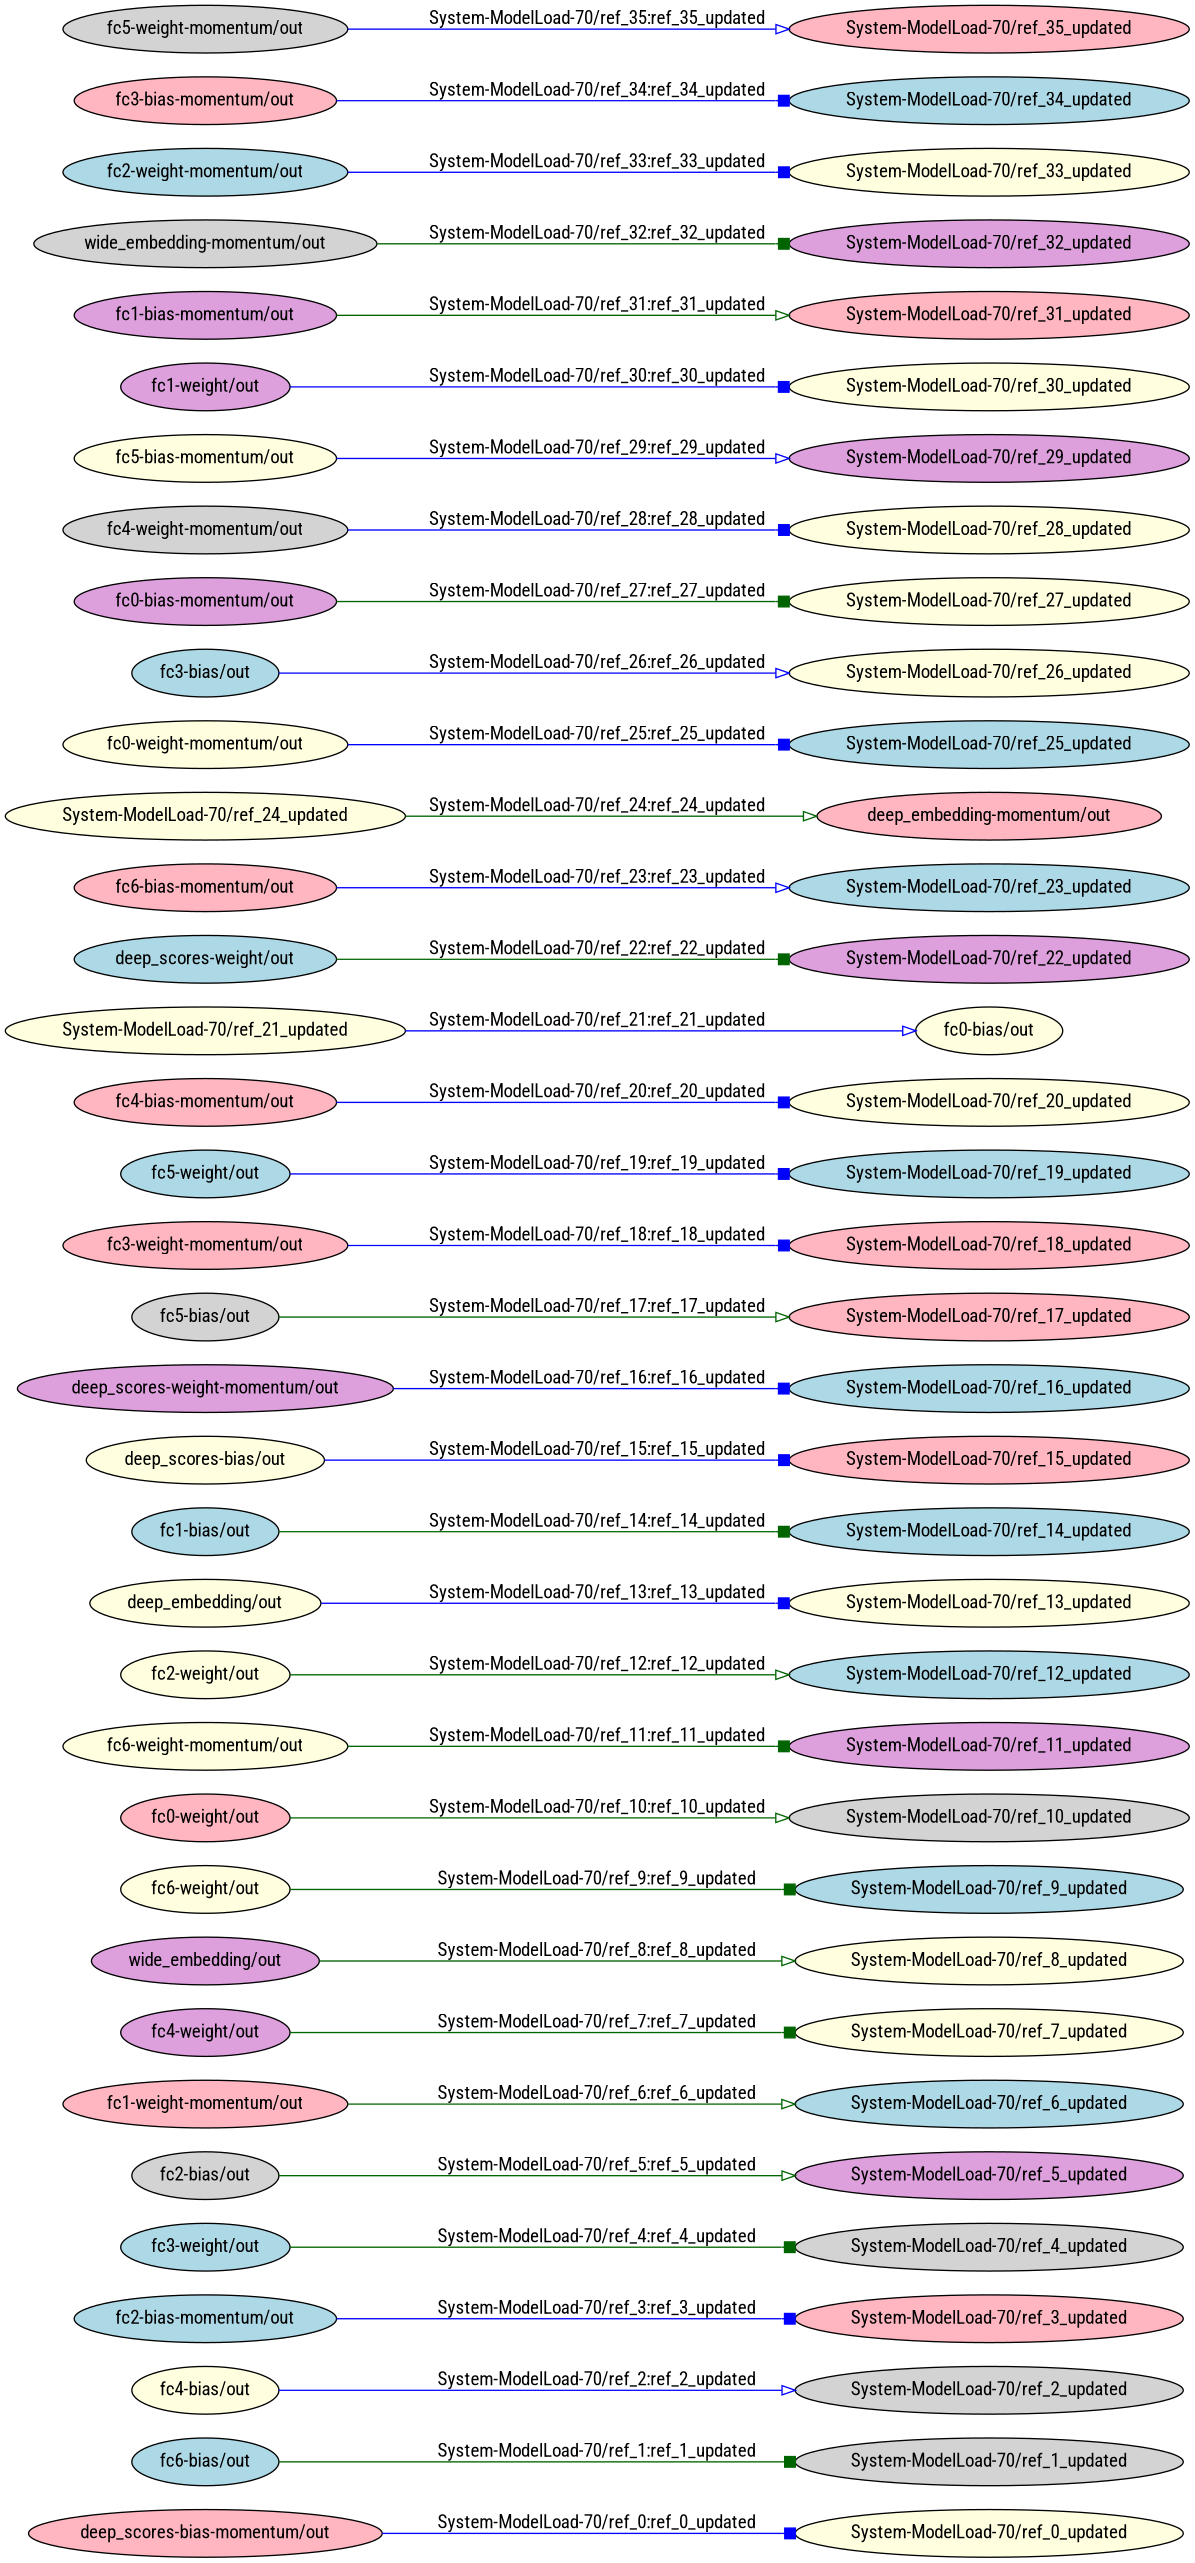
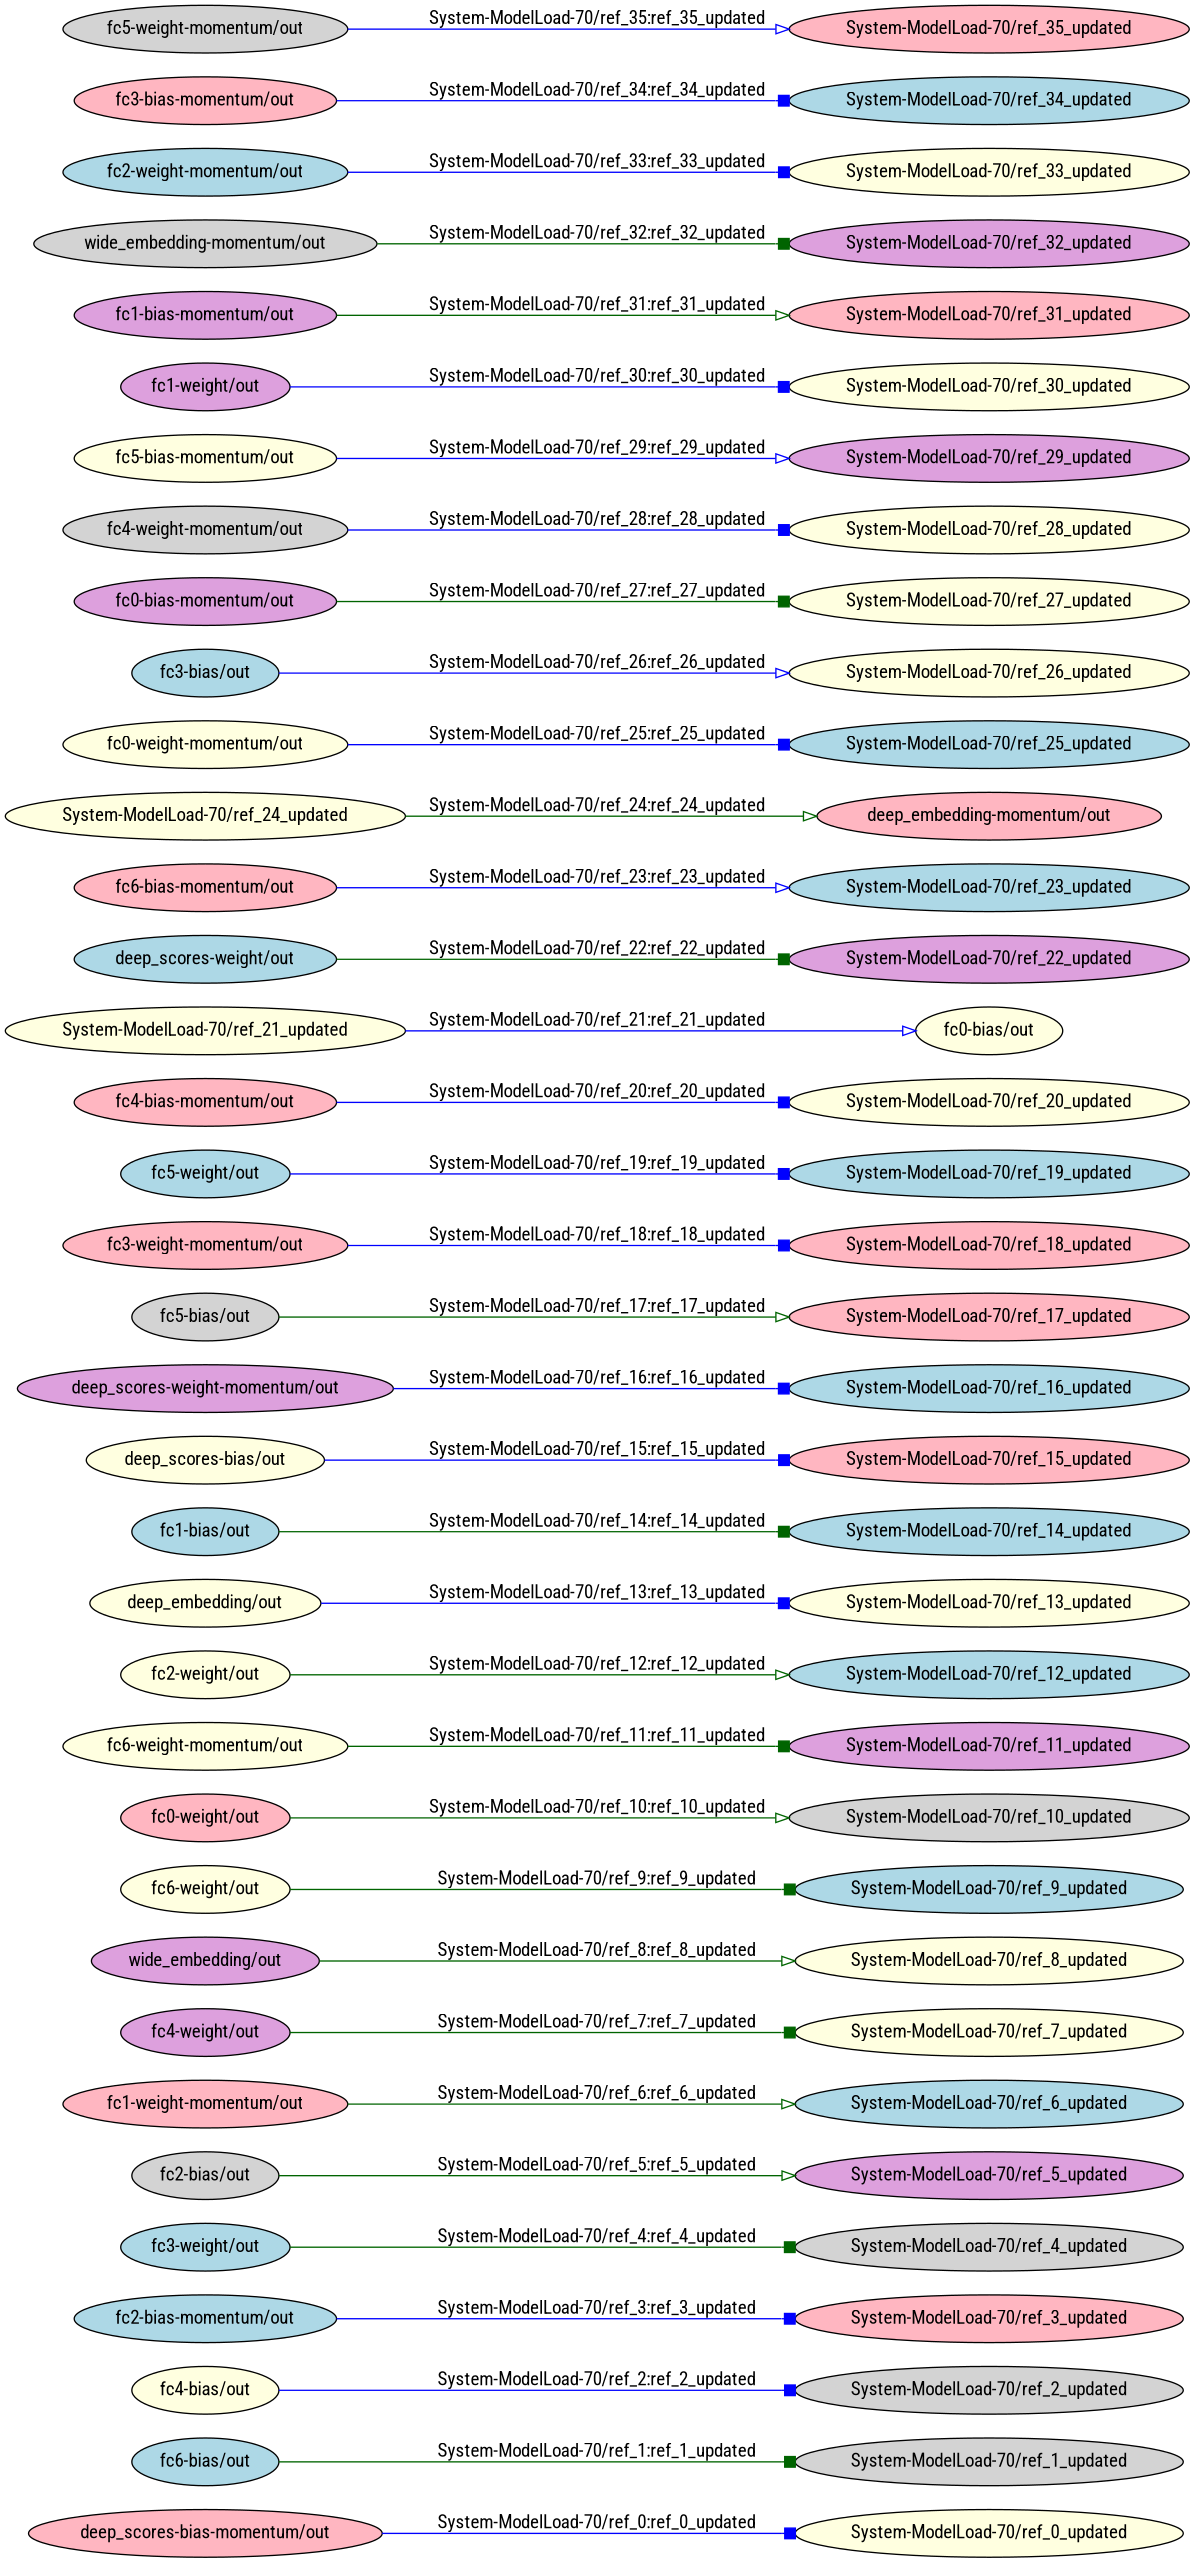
  digraph {
    fontname="Roboto Condensed"
    rankdir=LR
    node [fillcolor=lightyellow fontname="Roboto Condensed" style=filled]
    edge [arrowhead=box color=blue fontname="Roboto Condensed"]
    n1 [label="System-ModelLoad-70/ref_0_updated"]
    n2 [fillcolor=lightpink label="deep_scores-bias-momentum/out"]
    n3 [fillcolor=lightgrey label="System-ModelLoad-70/ref_1_updated"]
    n4 [fillcolor=lightblue label="fc6-bias/out"]
    n5 [fillcolor=lightgrey label="System-ModelLoad-70/ref_2_updated"]
    n6 [label="fc4-bias/out"]
    n7 [fillcolor=lightpink label="System-ModelLoad-70/ref_3_updated"]
    n8 [fillcolor=lightblue label="fc2-bias-momentum/out"]
    n9 [fillcolor=lightgrey label="System-ModelLoad-70/ref_4_updated"]
    n10 [fillcolor=lightblue label="fc3-weight/out"]
    n11 [fillcolor=plum label="System-ModelLoad-70/ref_5_updated"]
    n12 [fillcolor=lightgrey label="fc2-bias/out"]
    n13 [fillcolor=lightblue label="System-ModelLoad-70/ref_6_updated"]
    n14 [fillcolor=lightpink label="fc1-weight-momentum/out"]
    n15 [label="System-ModelLoad-70/ref_7_updated"]
    n16 [fillcolor=plum label="fc4-weight/out"]
    n17 [label="System-ModelLoad-70/ref_8_updated"]
    n18 [fillcolor=plum label="wide_embedding/out"]
    n19 [fillcolor=lightblue label="System-ModelLoad-70/ref_9_updated"]
    n20 [label="fc6-weight/out"]
    n21 [fillcolor=lightgrey label="System-ModelLoad-70/ref_10_updated"]
    n22 [fillcolor=lightpink label="fc0-weight/out"]
    n23 [fillcolor=plum label="System-ModelLoad-70/ref_11_updated"]
    n24 [label="fc6-weight-momentum/out"]
    n25 [fillcolor=lightblue label="System-ModelLoad-70/ref_12_updated"]
    n26 [label="fc2-weight/out"]
    n27 [label="System-ModelLoad-70/ref_13_updated"]
    n28 [label="deep_embedding/out"]
    n29 [fillcolor=lightblue label="System-ModelLoad-70/ref_14_updated"]
    n30 [fillcolor=lightblue label="fc1-bias/out"]
    n31 [fillcolor=lightpink label="System-ModelLoad-70/ref_15_updated"]
    n32 [label="deep_scores-bias/out"]
    n33 [fillcolor=lightblue label="System-ModelLoad-70/ref_16_updated"]
    n34 [fillcolor=plum label="deep_scores-weight-momentum/out"]
    n35 [fillcolor=lightpink label="System-ModelLoad-70/ref_17_updated"]
    n36 [fillcolor=lightgrey label="fc5-bias/out"]
    n37 [fillcolor=lightpink label="System-ModelLoad-70/ref_18_updated"]
    n38 [fillcolor=lightpink label="fc3-weight-momentum/out"]
    n39 [fillcolor=lightblue label="System-ModelLoad-70/ref_19_updated"]
    n40 [fillcolor=lightblue label="fc5-weight/out"]
    n41 [label="System-ModelLoad-70/ref_20_updated"]
    n42 [fillcolor=lightpink label="fc4-bias-momentum/out"]
    n43 [label="System-ModelLoad-70/ref_21_updated"]
    n44 [label="fc0-bias/out"]
    n45 [fillcolor=plum label="System-ModelLoad-70/ref_22_updated"]
    n46 [fillcolor=lightblue label="deep_scores-weight/out"]
    n47 [fillcolor=lightblue label="System-ModelLoad-70/ref_23_updated"]
    n48 [fillcolor=lightpink label="fc6-bias-momentum/out"]
    n49 [label="System-ModelLoad-70/ref_24_updated"]
    n50 [fillcolor=lightpink label="deep_embedding-momentum/out"]
    n51 [fillcolor=lightblue label="System-ModelLoad-70/ref_25_updated"]
    n52 [label="fc0-weight-momentum/out"]
    n53 [label="System-ModelLoad-70/ref_26_updated"]
    n54 [fillcolor=lightblue label="fc3-bias/out"]
    n55 [label="System-ModelLoad-70/ref_27_updated"]
    n56 [fillcolor=plum label="fc0-bias-momentum/out"]
    n57 [label="System-ModelLoad-70/ref_28_updated"]
    n58 [fillcolor=lightgrey label="fc4-weight-momentum/out"]
    n59 [fillcolor=plum label="System-ModelLoad-70/ref_29_updated"]
    n60 [label="fc5-bias-momentum/out"]
    n61 [label="System-ModelLoad-70/ref_30_updated"]
    n62 [fillcolor=plum label="fc1-weight/out"]
    n63 [fillcolor=lightpink label="System-ModelLoad-70/ref_31_updated"]
    n64 [fillcolor=plum label="fc1-bias-momentum/out"]
    n65 [fillcolor=plum label="System-ModelLoad-70/ref_32_updated"]
    n66 [fillcolor=lightgrey label="wide_embedding-momentum/out"]
    n67 [label="System-ModelLoad-70/ref_33_updated"]
    n68 [fillcolor=lightblue label="fc2-weight-momentum/out"]
    n69 [fillcolor=lightblue label="System-ModelLoad-70/ref_34_updated"]
    n70 [fillcolor=lightpink label="fc3-bias-momentum/out"]
    n71 [fillcolor=lightpink label="System-ModelLoad-70/ref_35_updated"]
    n72 [fillcolor=lightgrey label="fc5-weight-momentum/out"]
    n2 -> n1 [label="System-ModelLoad-70/ref_0:ref_0_updated"]
    n4 -> n3 [color=darkgreen label="System-ModelLoad-70/ref_1:ref_1_updated"]
-   n6 -> n5 [arrowhead=onormal label="System-ModelLoad-70/ref_2:ref_2_updated"]
+   n6 -> n5 [label="System-ModelLoad-70/ref_2:ref_2_updated"]
    n8 -> n7 [label="System-ModelLoad-70/ref_3:ref_3_updated"]
    n10 -> n9 [color=darkgreen label="System-ModelLoad-70/ref_4:ref_4_updated"]
    n12 -> n11 [arrowhead=onormal color=darkgreen label="System-ModelLoad-70/ref_5:ref_5_updated"]
    n14 -> n13 [arrowhead=onormal color=darkgreen label="System-ModelLoad-70/ref_6:ref_6_updated"]
    n16 -> n15 [color=darkgreen label="System-ModelLoad-70/ref_7:ref_7_updated"]
    n18 -> n17 [arrowhead=onormal color=darkgreen label="System-ModelLoad-70/ref_8:ref_8_updated"]
    n20 -> n19 [color=darkgreen label="System-ModelLoad-70/ref_9:ref_9_updated"]
    n22 -> n21 [arrowhead=onormal color=darkgreen label="System-ModelLoad-70/ref_10:ref_10_updated"]
    n24 -> n23 [color=darkgreen label="System-ModelLoad-70/ref_11:ref_11_updated"]
    n26 -> n25 [arrowhead=onormal color=darkgreen label="System-ModelLoad-70/ref_12:ref_12_updated"]
    n28 -> n27 [label="System-ModelLoad-70/ref_13:ref_13_updated"]
    n30 -> n29 [color=darkgreen label="System-ModelLoad-70/ref_14:ref_14_updated"]
    n32 -> n31 [label="System-ModelLoad-70/ref_15:ref_15_updated"]
    n34 -> n33 [label="System-ModelLoad-70/ref_16:ref_16_updated"]
    n36 -> n35 [arrowhead=onormal color=darkgreen label="System-ModelLoad-70/ref_17:ref_17_updated"]
    n38 -> n37 [label="System-ModelLoad-70/ref_18:ref_18_updated"]
    n40 -> n39 [label="System-ModelLoad-70/ref_19:ref_19_updated"]
    n42 -> n41 [label="System-ModelLoad-70/ref_20:ref_20_updated"]
    n43 -> n44 [arrowhead=onormal label="System-ModelLoad-70/ref_21:ref_21_updated"]
    n46 -> n45 [color=darkgreen label="System-ModelLoad-70/ref_22:ref_22_updated"]
    n48 -> n47 [arrowhead=onormal label="System-ModelLoad-70/ref_23:ref_23_updated"]
    n49 -> n50 [arrowhead=onormal color=darkgreen label="System-ModelLoad-70/ref_24:ref_24_updated"]
    n52 -> n51 [label="System-ModelLoad-70/ref_25:ref_25_updated"]
    n54 -> n53 [arrowhead=onormal label="System-ModelLoad-70/ref_26:ref_26_updated"]
    n56 -> n55 [color=darkgreen label="System-ModelLoad-70/ref_27:ref_27_updated"]
    n58 -> n57 [label="System-ModelLoad-70/ref_28:ref_28_updated"]
    n60 -> n59 [arrowhead=onormal label="System-ModelLoad-70/ref_29:ref_29_updated"]
    n62 -> n61 [label="System-ModelLoad-70/ref_30:ref_30_updated"]
    n64 -> n63 [arrowhead=onormal color=darkgreen label="System-ModelLoad-70/ref_31:ref_31_updated"]
    n66 -> n65 [color=darkgreen label="System-ModelLoad-70/ref_32:ref_32_updated"]
    n68 -> n67 [label="System-ModelLoad-70/ref_33:ref_33_updated"]
    n70 -> n69 [label="System-ModelLoad-70/ref_34:ref_34_updated"]
    n72 -> n71 [arrowhead=onormal label="System-ModelLoad-70/ref_35:ref_35_updated"]
  }
